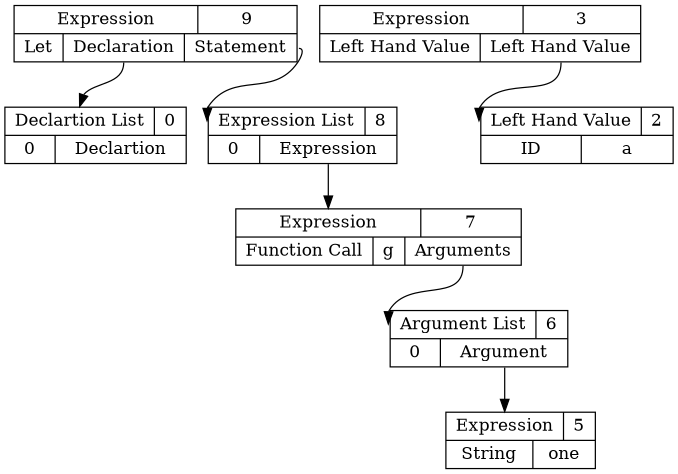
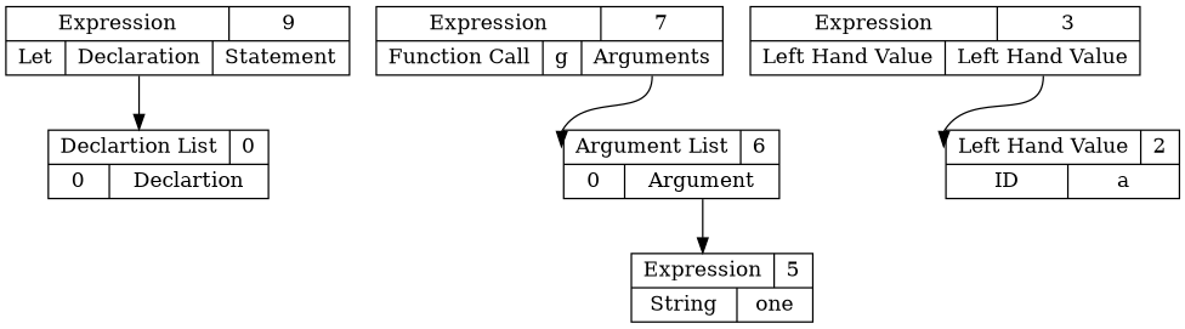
  digraph {
    node [shape=record]
    edge [headport=ptr tailport=pos0]
    n1 [label="{ { <ptr> Expression | 9 } |{ Let | <dec> Declaration | <stmt> Statement } } "]
    n2 [label="{ { <ptr> Declartion List | 0 } | { 0 | <pos0> Declartion } }"]
-   n3 [label="{ { <ptr> Expression List | 8 } | { 0 | <pos0> Expression } }"]
    n4 [label="{ { <ptr> Expression | 7 } |{ Function Call | g | <argpos> Arguments} }"]
    n5 [label="{ { <ptr> Expression | 3 } |{ Left Hand Value | <lval> Left Hand Value} }"]
    n6 [label="{ { <ptr> Left Hand Value | 2 } | { ID | a } } "]
    n7 [label="{ { <ptr> Argument List | 6 } | { 0 | <pos0> Argument } }"]
    n8 [label="{ { <ptr> Expression | 5 } |{ String | one } }"]
    n1 -> n2 [tailport=dec]
-   n1 -> n3 [tailport=stmt]
-   n3 -> n4
    n4 -> n7 [tailport=argpos]
    n5 -> n6 [tailport=lval]
    n7 -> n8
  }
